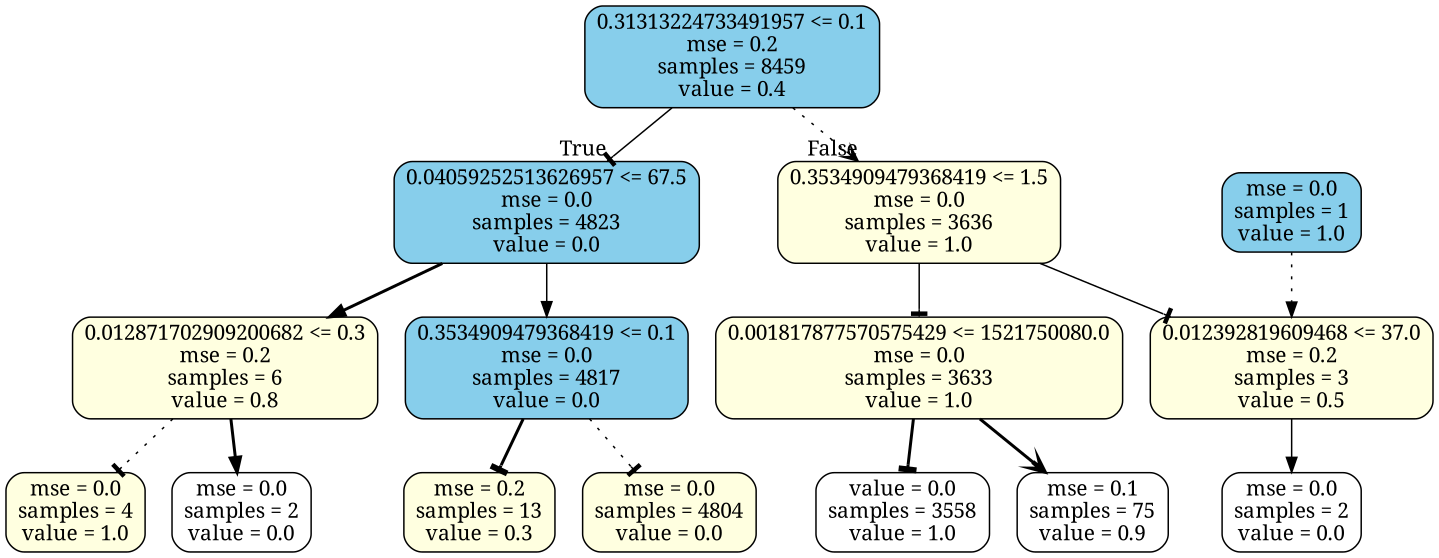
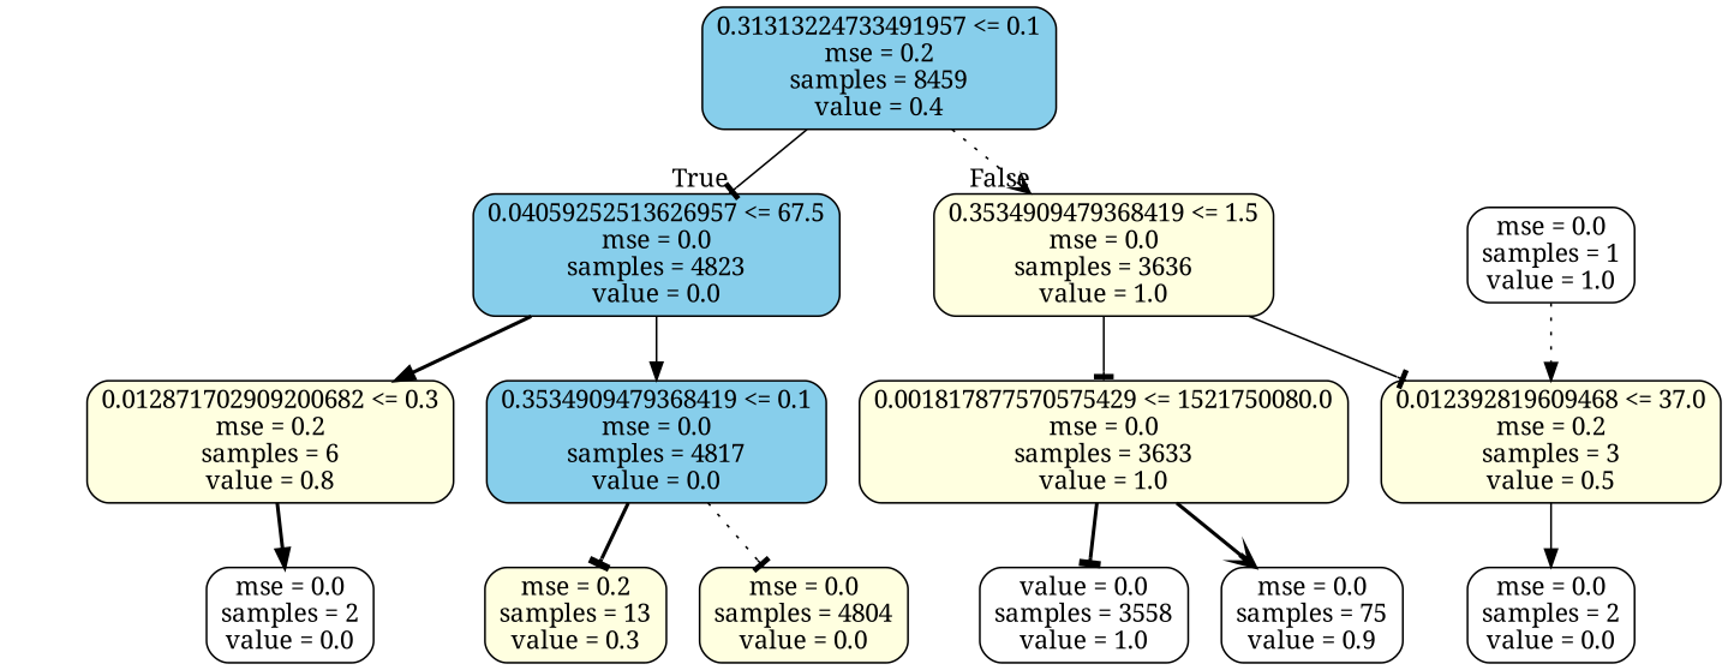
  digraph {
    fontname="Noto Serif"
    node [color=black fillcolor=lightyellow fontname="Noto Serif" shape=box style="rounded,filled"]
    edge [arrowhead=tee fontname="Noto Serif" style=solid]
    n1 [fillcolor=skyblue label="0.31313224733491957 <= 0.1\nmse = 0.2\nsamples = 8459\nvalue = 0.4"]
    n2 [fillcolor=skyblue label="0.04059252513626957 <= 67.5\nmse = 0.0\nsamples = 4823\nvalue = 0.0"]
    n3 [label="0.3534909479368419 <= 1.5\nmse = 0.0\nsamples = 3636\nvalue = 1.0"]
    n4 [label="0.012871702909200682 <= 0.3\nmse = 0.2\nsamples = 6\nvalue = 0.8"]
    n5 [fillcolor=skyblue label="0.3534909479368419 <= 0.1\nmse = 0.0\nsamples = 4817\nvalue = 0.0"]
    n6 [label="0.001817877570575429 <= 1521750080.0\nmse = 0.0\nsamples = 3633\nvalue = 1.0"]
    n7 [label="0.012392819609468 <= 37.0\nmse = 0.2\nsamples = 3\nvalue = 0.5"]
-   n8 [label="mse = 0.0\nsamples = 4\nvalue = 1.0"]
    n9 [fillcolor=white label="mse = 0.0\nsamples = 2\nvalue = 0.0"]
    n10 [label="mse = 0.2\nsamples = 13\nvalue = 0.3"]
    n11 [label="mse = 0.0\nsamples = 4804\nvalue = 0.0"]
    n12 [fillcolor=white label="value = 0.0\nsamples = 3558\nvalue = 1.0"]
-   n13 [fillcolor=white label="mse = 0.1\nsamples = 75\nvalue = 0.9"]
+   n13 [fillcolor=white label="mse = 0.0\nsamples = 75\nvalue = 0.9"]
    n14 [fillcolor=white label="mse = 0.0\nsamples = 2\nvalue = 0.0"]
-   n15 [fillcolor=skyblue label="mse = 0.0\nsamples = 1\nvalue = 1.0"]
+   n15 [fillcolor=white label="mse = 0.0\nsamples = 1\nvalue = 1.0"]
    n1 -> n2 [headlabel=True labelangle=45 labeldistance=2.5]
    n1 -> n3 [arrowhead=vee headlabel=False labelangle=-45 labeldistance=2.5 style=dotted]
    n2 -> n4 [arrowhead=normal style=bold]
    n2 -> n5 [arrowhead=normal]
    n3 -> n6
    n3 -> n7
-   n4 -> n8 [style=dotted]
    n4 -> n9 [arrowhead=normal style=bold]
    n5 -> n10 [style=bold]
    n5 -> n11 [style=dotted]
    n6 -> n12 [style=bold]
    n6 -> n13 [arrowhead=vee style=bold]
    n7 -> n14 [arrowhead=normal]
    n15 -> n7 [arrowhead=normal style=dotted]
  }
